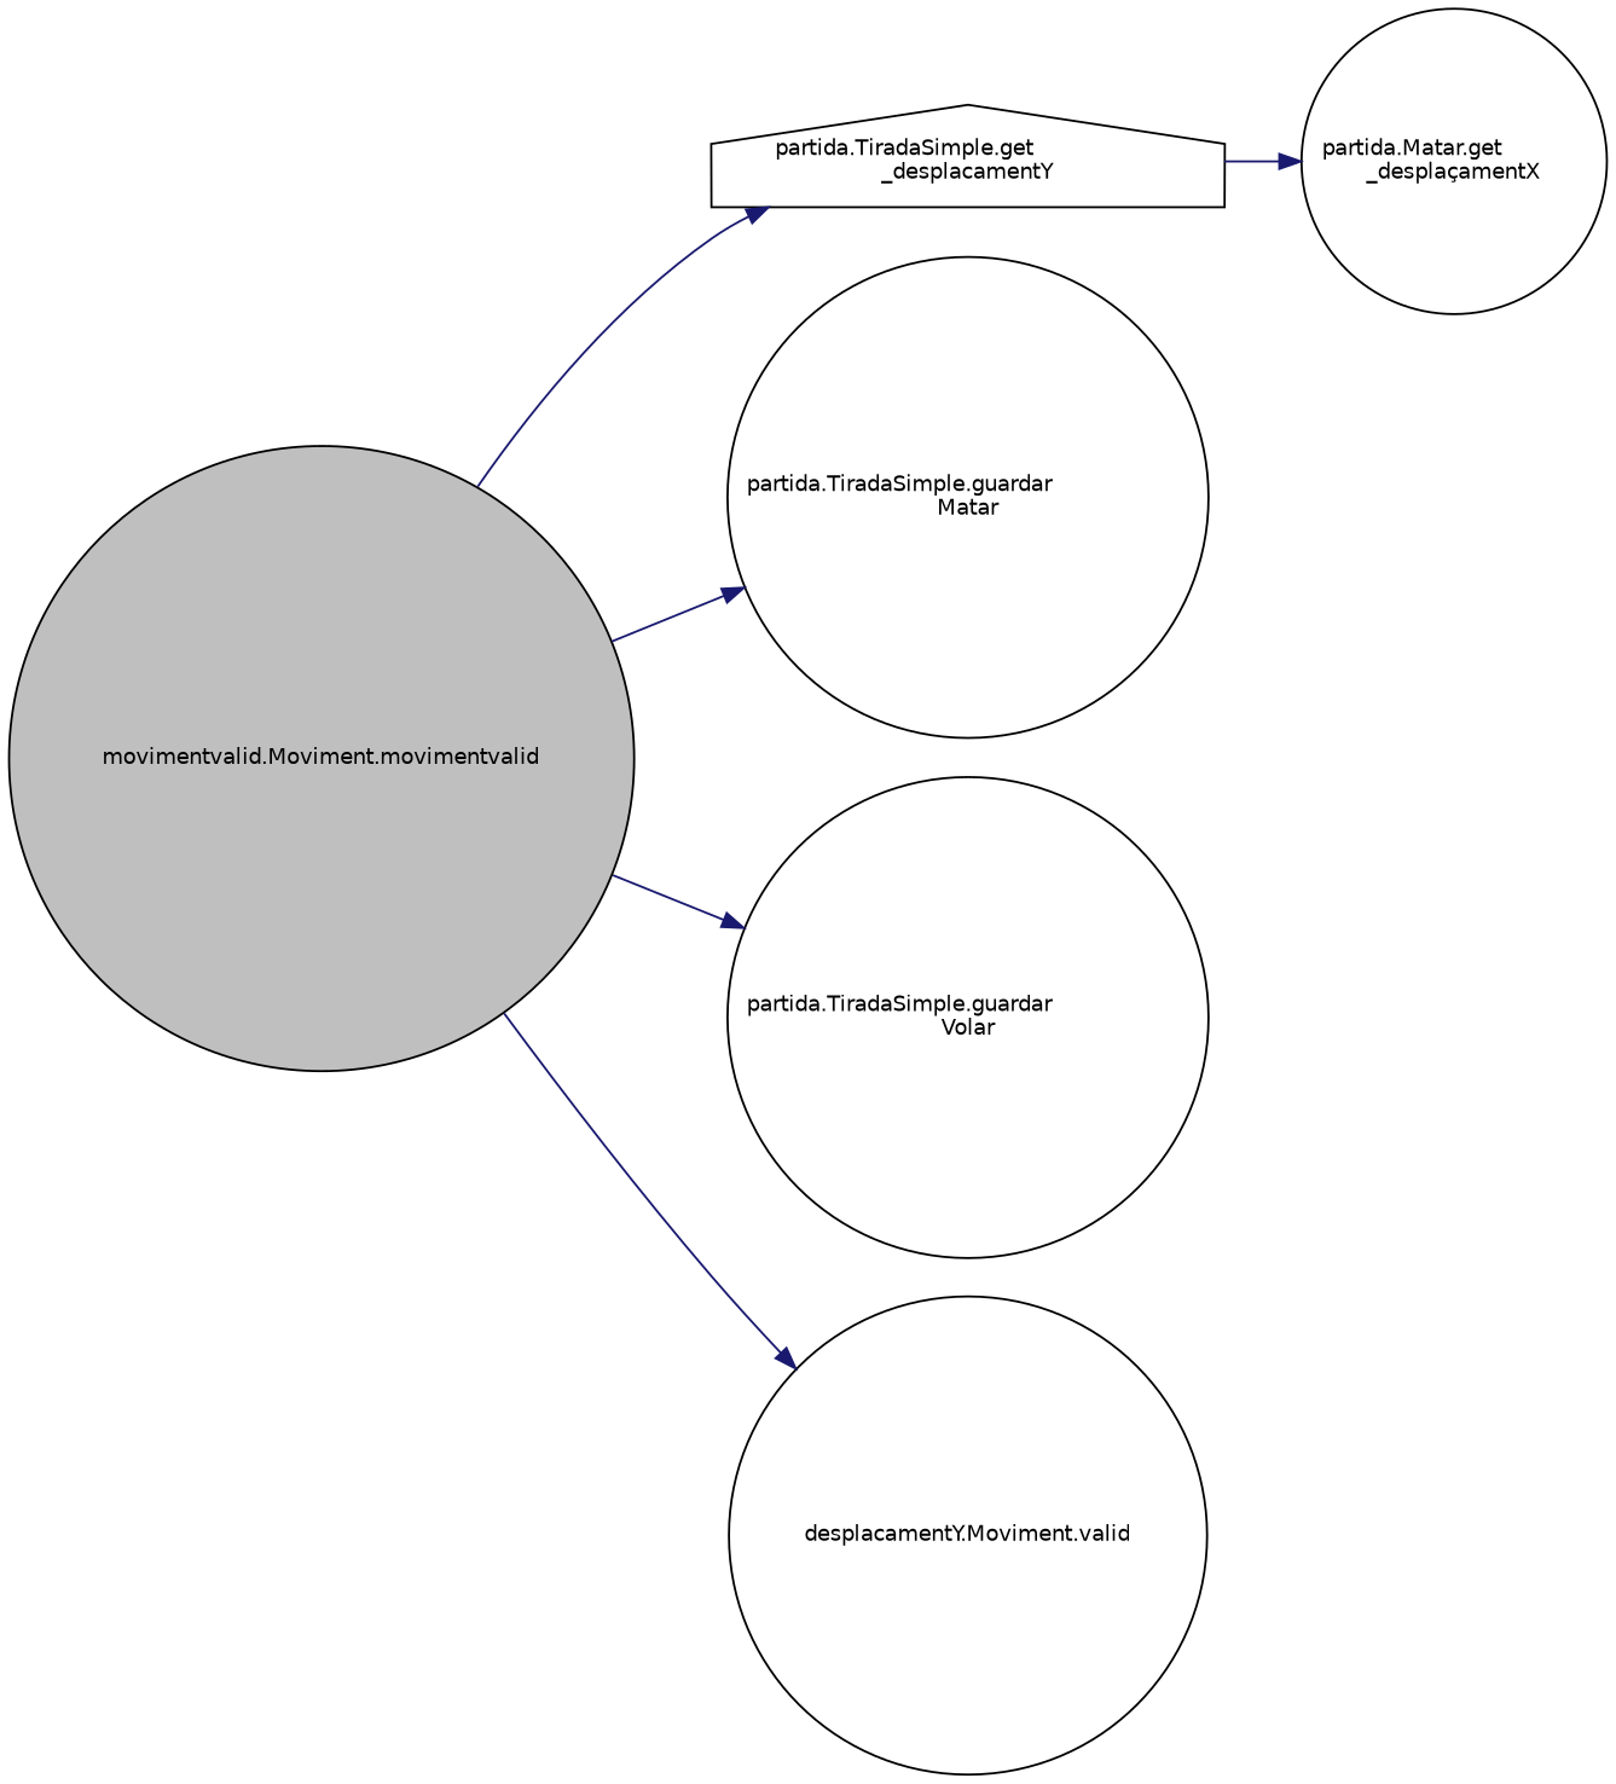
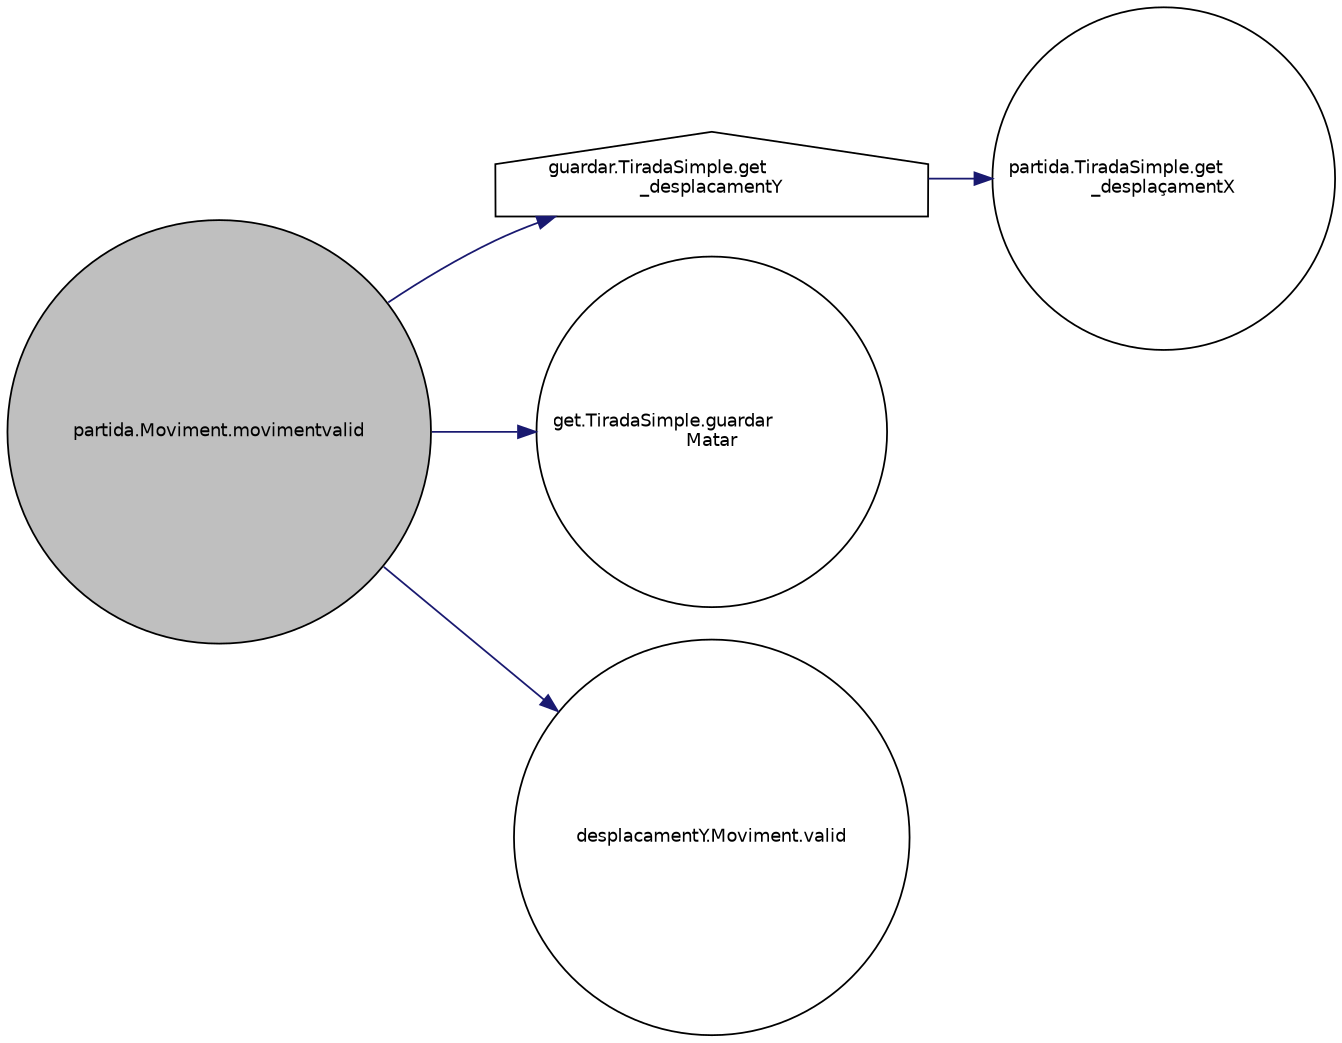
  digraph {
    rankdir=LR
    node [color=black fillcolor=white fontname=Helvetica fontsize=10 shape=circle style=filled]
    edge [color=midnightblue fontname=Helvetica fontsize=10 labelfontname=Helvetica labelfontsize=10 style=solid]
-   n1 [fillcolor=grey75 fontcolor=black height=0.2 label="movimentvalid.Moviment.movimentvalid" width=0.4]
-   n2 [height=0.2 label="partida.TiradaSimple.get\l_desplacamentY" shape=house width=0.4]
-   n3 [height=0.2 label="partida.TiradaSimple.guardar\lMatar" width=0.4]
-   n4 [height=0.2 label="partida.TiradaSimple.guardar\lVolar" width=0.4]
+   n1 [fillcolor=grey75 fontcolor=black height=0.2 label="partida.Moviment.movimentvalid" width=0.4]
+   n2 [height=0.2 label="guardar.TiradaSimple.get\l_desplacamentY" shape=house width=0.4]
+   n3 [height=0.2 label="get.TiradaSimple.guardar\lMatar" width=0.4]
    n5 [height=0.2 label="desplacamentY.Moviment.valid" width=0.4]
-   n6 [height=0.2 label="partida.Matar.get\l_desplaçamentX" width=0.4]
+   n6 [height=0.2 label="partida.TiradaSimple.get\l_desplaçamentX" width=0.4]
    n1 -> n2
    n1 -> n3
-   n1 -> n4
    n1 -> n5
    n2 -> n6
  }
